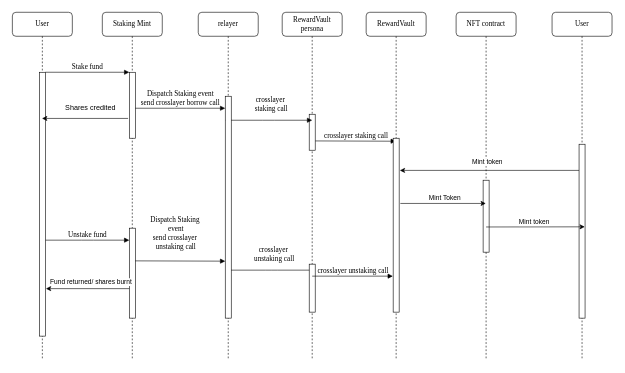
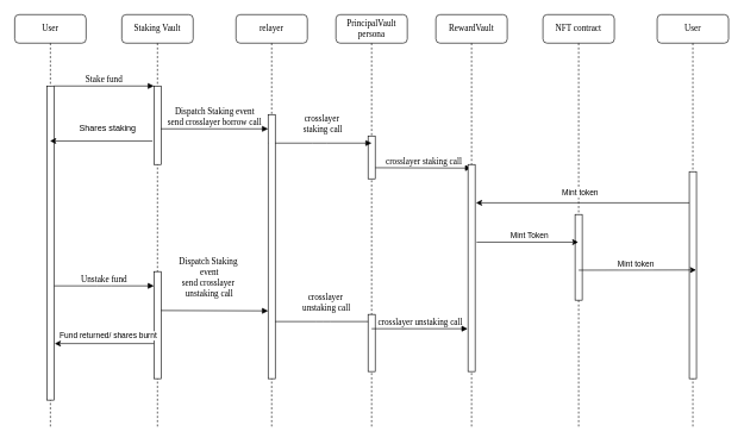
  <mxCell id="0" />
  <mxCell id="1" parent="0" />
- <mxCell id="2" value="Staking Mint" style="shape=umlLifeline;perimeter=lifelinePerimeter;whiteSpace=wrap;html=1;container=1;collapsible=0;recursiveResize=0;outlineConnect=0;rounded=1;shadow=0;comic=0;labelBackgroundColor=none;strokeWidth=1;fontFamily=Verdana;fontSize=12;align=center;" parent="1" vertex="1"><mxGeometry x="170" y="20" width="100" height="580" as="geometry" /></mxCell>
+ <mxCell id="2" value="Staking Vault" style="shape=umlLifeline;perimeter=lifelinePerimeter;whiteSpace=wrap;html=1;container=1;collapsible=0;recursiveResize=0;outlineConnect=0;rounded=1;shadow=0;comic=0;labelBackgroundColor=none;strokeWidth=1;fontFamily=Verdana;fontSize=12;align=center;" parent="1" vertex="1"><mxGeometry x="170" y="20" width="100" height="580" as="geometry" /></mxCell>
  <mxCell id="3" value="" style="html=1;points=[];perimeter=orthogonalPerimeter;rounded=0;shadow=0;comic=0;labelBackgroundColor=none;strokeWidth=1;fontFamily=Verdana;fontSize=12;align=center;" parent="2" vertex="1"><mxGeometry x="45" y="100" width="10" height="110" as="geometry" /></mxCell>
  <mxCell id="4" value="Dispatch Staking event&lt;br&gt;send crosslayer borrow call" style="html=1;verticalAlign=bottom;endArrow=block;labelBackgroundColor=none;fontFamily=Verdana;fontSize=12;edgeStyle=elbowEdgeStyle;elbow=vertical;" parent="2" target="20" edge="1"><mxGeometry relative="1" as="geometry"><mxPoint x="55" y="160" as="sourcePoint" /><mxPoint x="185" y="160" as="targetPoint" /></mxGeometry></mxCell>
  <mxCell id="5" value="" style="html=1;points=[];perimeter=orthogonalPerimeter;rounded=0;shadow=0;comic=0;labelBackgroundColor=none;strokeWidth=1;fontFamily=Verdana;fontSize=12;align=center;" parent="2" vertex="1"><mxGeometry x="45" y="360" width="10" height="150" as="geometry" /></mxCell>
  <mxCell id="6" value="Unstake fund" style="html=1;verticalAlign=bottom;endArrow=block;entryX=0;entryY=0;labelBackgroundColor=none;fontFamily=Verdana;fontSize=12;edgeStyle=elbowEdgeStyle;elbow=vertical;" parent="2" edge="1"><mxGeometry relative="1" as="geometry"><mxPoint x="-95" y="380" as="sourcePoint" /><mxPoint x="45" y="380.0" as="targetPoint" /></mxGeometry></mxCell>
  <mxCell id="7" value="relayer" style="shape=umlLifeline;perimeter=lifelinePerimeter;whiteSpace=wrap;html=1;container=1;collapsible=0;recursiveResize=0;outlineConnect=0;rounded=1;shadow=0;comic=0;labelBackgroundColor=none;strokeWidth=1;fontFamily=Verdana;fontSize=12;align=center;" parent="1" vertex="1"><mxGeometry x="330" y="20" width="100" height="580" as="geometry" /></mxCell>
- <mxCell id="8" value="RewardVault&lt;br&gt;persona" style="shape=umlLifeline;perimeter=lifelinePerimeter;whiteSpace=wrap;html=1;container=1;collapsible=0;recursiveResize=0;outlineConnect=0;rounded=1;shadow=0;comic=0;labelBackgroundColor=none;strokeWidth=1;fontFamily=Verdana;fontSize=12;align=center;" parent="1" vertex="1"><mxGeometry x="470" y="20" width="100" height="580" as="geometry" /></mxCell>
+ <mxCell id="8" value="PrincipalVault&lt;br&gt;persona" style="shape=umlLifeline;perimeter=lifelinePerimeter;whiteSpace=wrap;html=1;container=1;collapsible=0;recursiveResize=0;outlineConnect=0;rounded=1;shadow=0;comic=0;labelBackgroundColor=none;strokeWidth=1;fontFamily=Verdana;fontSize=12;align=center;" parent="1" vertex="1"><mxGeometry x="470" y="20" width="100" height="580" as="geometry" /></mxCell>
  <mxCell id="9" value="crosslayer staking call" style="html=1;verticalAlign=bottom;endArrow=block;labelBackgroundColor=none;fontFamily=Verdana;fontSize=12;edgeStyle=elbowEdgeStyle;elbow=vertical;" parent="8" target="13" edge="1"><mxGeometry relative="1" as="geometry"><mxPoint x="55" y="214.5" as="sourcePoint" /><mxPoint x="200" y="214.5" as="targetPoint" /></mxGeometry></mxCell>
  <mxCell id="10" value="" style="html=1;points=[];perimeter=orthogonalPerimeter;rounded=0;shadow=0;comic=0;labelBackgroundColor=none;strokeWidth=1;fontFamily=Verdana;fontSize=12;align=center;" parent="8" vertex="1"><mxGeometry x="45" y="170" width="10" height="60" as="geometry" /></mxCell>
  <mxCell id="11" value="crosslayer&lt;br&gt;&amp;nbsp;unstaking call" style="html=1;verticalAlign=bottom;endArrow=block;labelBackgroundColor=none;fontFamily=Verdana;fontSize=12;edgeStyle=elbowEdgeStyle;elbow=vertical;" parent="8" edge="1"><mxGeometry x="0.035" y="10" relative="1" as="geometry"><mxPoint x="-90" y="430" as="sourcePoint" /><mxPoint x="55" y="430" as="targetPoint" /><mxPoint as="offset" /></mxGeometry></mxCell>
  <mxCell id="12" value="" style="html=1;points=[];perimeter=orthogonalPerimeter;rounded=0;shadow=0;comic=0;labelBackgroundColor=none;strokeWidth=1;fontFamily=Verdana;fontSize=12;align=center;" parent="8" vertex="1"><mxGeometry x="45" y="420" width="10" height="80" as="geometry" /></mxCell>
  <mxCell id="13" value="RewardVault" style="shape=umlLifeline;perimeter=lifelinePerimeter;whiteSpace=wrap;html=1;container=1;collapsible=0;recursiveResize=0;outlineConnect=0;rounded=1;shadow=0;comic=0;labelBackgroundColor=none;strokeWidth=1;fontFamily=Verdana;fontSize=12;align=center;" parent="1" vertex="1"><mxGeometry x="610" y="20" width="100" height="580" as="geometry" /></mxCell>
  <mxCell id="14" value="crosslayer&lt;br&gt;&amp;nbsp;staking call" style="html=1;verticalAlign=bottom;endArrow=block;labelBackgroundColor=none;fontFamily=Verdana;fontSize=12;edgeStyle=elbowEdgeStyle;elbow=vertical;" parent="13" edge="1"><mxGeometry x="0.035" y="10" relative="1" as="geometry"><mxPoint x="-235" y="180" as="sourcePoint" /><mxPoint x="-90" y="180" as="targetPoint" /><mxPoint as="offset" /></mxGeometry></mxCell>
  <mxCell id="15" value="" style="html=1;points=[];perimeter=orthogonalPerimeter;rounded=0;shadow=0;comic=0;labelBackgroundColor=none;strokeWidth=1;fontFamily=Verdana;fontSize=12;align=center;" parent="13" vertex="1"><mxGeometry x="45" y="210" width="10" height="290" as="geometry" /></mxCell>
  <mxCell id="16" value="User" style="shape=umlLifeline;perimeter=lifelinePerimeter;whiteSpace=wrap;html=1;container=1;collapsible=0;recursiveResize=0;outlineConnect=0;rounded=1;shadow=0;comic=0;labelBackgroundColor=none;strokeWidth=1;fontFamily=Verdana;fontSize=12;align=center;" parent="1" vertex="1"><mxGeometry x="920" y="20" width="100" height="580" as="geometry" /></mxCell>
  <mxCell id="17" value="" style="html=1;points=[];perimeter=orthogonalPerimeter;rounded=0;shadow=0;comic=0;labelBackgroundColor=none;strokeColor=#000000;strokeWidth=1;fillColor=#FFFFFF;fontFamily=Verdana;fontSize=12;fontColor=#000000;align=center;" parent="16" vertex="1"><mxGeometry x="45" y="220" width="10" height="290" as="geometry" /></mxCell>
  <mxCell id="18" value="User" style="shape=umlLifeline;perimeter=lifelinePerimeter;whiteSpace=wrap;html=1;container=1;collapsible=0;recursiveResize=0;outlineConnect=0;rounded=1;shadow=0;comic=0;labelBackgroundColor=none;strokeWidth=1;fontFamily=Verdana;fontSize=12;align=center;" parent="1" vertex="1"><mxGeometry x="20" y="20" width="100" height="580" as="geometry" /></mxCell>
  <mxCell id="19" value="" style="html=1;points=[];perimeter=orthogonalPerimeter;rounded=0;shadow=0;comic=0;labelBackgroundColor=none;strokeWidth=1;fontFamily=Verdana;fontSize=12;align=center;" parent="18" vertex="1"><mxGeometry x="45" y="100" width="10" height="440" as="geometry" /></mxCell>
  <mxCell id="20" value="" style="html=1;points=[];perimeter=orthogonalPerimeter;rounded=0;shadow=0;comic=0;labelBackgroundColor=none;strokeWidth=1;fontFamily=Verdana;fontSize=12;align=center;" parent="1" vertex="1"><mxGeometry x="375" y="160" width="10" height="370" as="geometry" /></mxCell>
  <mxCell id="21" value="Stake fund" style="html=1;verticalAlign=bottom;endArrow=block;entryX=0;entryY=0;labelBackgroundColor=none;fontFamily=Verdana;fontSize=12;edgeStyle=elbowEdgeStyle;elbow=vertical;" parent="1" source="19" target="3" edge="1"><mxGeometry relative="1" as="geometry"><mxPoint x="10" y="130" as="sourcePoint" /></mxGeometry></mxCell>
  <mxCell id="22" value="Dispatch Staking&lt;br&gt;&amp;nbsp;event&lt;br&gt;send crosslayer&lt;br&gt;&amp;nbsp;unstaking call" style="html=1;verticalAlign=bottom;endArrow=block;labelBackgroundColor=none;fontFamily=Verdana;fontSize=12;edgeStyle=elbowEdgeStyle;elbow=vertical;" parent="1" edge="1"><mxGeometry x="-0.133" y="15" relative="1" as="geometry"><mxPoint x="225" y="434.5" as="sourcePoint" /><mxPoint x="375" y="434.5" as="targetPoint" /><mxPoint x="1" as="offset" /></mxGeometry></mxCell>
  <mxCell id="23" value="crosslayer unstaking call" style="html=1;verticalAlign=bottom;endArrow=block;labelBackgroundColor=none;fontFamily=Verdana;fontSize=12;edgeStyle=elbowEdgeStyle;elbow=vertical;" parent="1" edge="1"><mxGeometry relative="1" as="geometry"><mxPoint x="520" y="460" as="sourcePoint" /><mxPoint x="654.5" y="460.5" as="targetPoint" /></mxGeometry></mxCell>
  <mxCell id="24" value="" style="endArrow=classic;html=1;rounded=0;entryX=1.1;entryY=0.82;entryDx=0;entryDy=0;entryPerimeter=0;" parent="1" source="5" target="19" edge="1"><mxGeometry width="50" height="50" relative="1" as="geometry"><mxPoint x="420" y="360" as="sourcePoint" /><mxPoint x="470" y="310" as="targetPoint" /></mxGeometry></mxCell>
  <mxCell id="25" value="Fund returned/ shares burnt" style="edgeLabel;html=1;align=center;verticalAlign=middle;resizable=0;points=[];" parent="24" vertex="1" connectable="0"><mxGeometry x="0.093" y="1" relative="1" as="geometry"><mxPoint x="11" y="-12" as="offset" /></mxGeometry></mxCell>
  <mxCell id="26" value="" style="endArrow=classic;html=1;rounded=0;exitX=-0.2;exitY=0.7;exitDx=0;exitDy=0;exitPerimeter=0;" parent="1" source="3" target="18" edge="1"><mxGeometry width="50" height="50" relative="1" as="geometry"><mxPoint x="420" y="360" as="sourcePoint" /><mxPoint x="470" y="310" as="targetPoint" /></mxGeometry></mxCell>
- <mxCell id="27" value="Shares credited" style="text;html=1;align=center;verticalAlign=middle;resizable=0;points=[];autosize=1;strokeColor=none;fillColor=none;" parent="1" vertex="1"><mxGeometry x="100" y="170" width="100" height="20" as="geometry" /></mxCell>
+ <mxCell id="27" value="Shares staking" style="text;html=1;align=center;verticalAlign=middle;resizable=0;points=[];autosize=1;strokeColor=none;fillColor=none;" parent="1" vertex="1"><mxGeometry x="100" y="170" width="100" height="20" as="geometry" /></mxCell>
  <mxCell id="28" value="NFT contract" style="shape=umlLifeline;perimeter=lifelinePerimeter;whiteSpace=wrap;html=1;container=1;collapsible=0;recursiveResize=0;outlineConnect=0;rounded=1;shadow=0;comic=0;labelBackgroundColor=none;strokeWidth=1;fontFamily=Verdana;fontSize=12;align=center;" parent="1" vertex="1"><mxGeometry x="760" y="20" width="100" height="580" as="geometry" /></mxCell>
  <mxCell id="29" value="" style="html=1;points=[];perimeter=orthogonalPerimeter;rounded=0;shadow=0;comic=0;labelBackgroundColor=none;strokeColor=#000000;strokeWidth=1;fillColor=#FFFFFF;fontFamily=Verdana;fontSize=12;fontColor=#000000;align=center;" parent="28" vertex="1"><mxGeometry x="45" y="280" width="10" height="120" as="geometry" /></mxCell>
  <mxCell id="30" value="" style="endArrow=classic;html=1;rounded=0;entryX=1.117;entryY=0.185;entryDx=0;entryDy=0;entryPerimeter=0;" parent="1" source="17" target="15" edge="1"><mxGeometry width="50" height="50" relative="1" as="geometry"><mxPoint x="570" y="270" as="sourcePoint" /><mxPoint x="620" y="220" as="targetPoint" /></mxGeometry></mxCell>
  <mxCell id="31" value="Mint token" style="edgeLabel;html=1;align=center;verticalAlign=middle;resizable=0;points=[];" parent="30" vertex="1" connectable="0"><mxGeometry x="0.085" relative="1" as="geometry"><mxPoint x="8" y="-14" as="offset" /></mxGeometry></mxCell>
  <mxCell id="32" value="" style="endArrow=classic;html=1;rounded=0;exitX=1.2;exitY=0.375;exitDx=0;exitDy=0;exitPerimeter=0;" parent="1" source="15" target="28" edge="1"><mxGeometry width="50" height="50" relative="1" as="geometry"><mxPoint x="570" y="270" as="sourcePoint" /><mxPoint x="620" y="220" as="targetPoint" /></mxGeometry></mxCell>
  <mxCell id="33" value="Mint Token" style="edgeLabel;html=1;align=center;verticalAlign=middle;resizable=0;points=[];" parent="32" vertex="1" connectable="0"><mxGeometry x="-0.24" y="1" relative="1" as="geometry"><mxPoint x="19" y="-8" as="offset" /></mxGeometry></mxCell>
  <mxCell id="34" value="Mint token" style="endArrow=classic;html=1;rounded=0;entryX=0.95;entryY=0.475;entryDx=0;entryDy=0;entryPerimeter=0;" parent="1" target="17" edge="1"><mxGeometry x="-0.027" y="8" width="50" height="50" relative="1" as="geometry"><mxPoint x="810" y="378" as="sourcePoint" /><mxPoint x="620" y="320" as="targetPoint" /><mxPoint as="offset" /></mxGeometry></mxCell>
